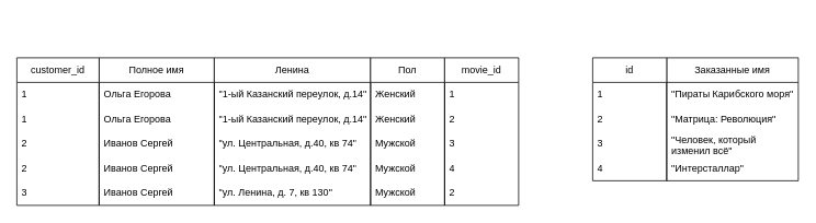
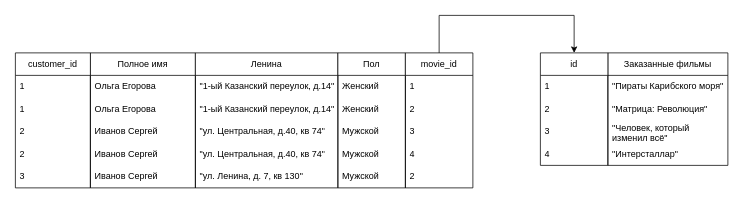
  <mxCell id="0" />
  <mxCell id="1" parent="0" />
  <mxCell id="2" value="Полное имя" style="swimlane;fontStyle=0;childLayout=stackLayout;horizontal=1;startSize=30;horizontalStack=0;resizeParent=1;resizeParentMax=0;resizeLast=0;collapsible=1;marginBottom=0;whiteSpace=wrap;html=1;" parent="1" vertex="1"><mxGeometry x="120" y="70" width="140" height="180" as="geometry" /></mxCell>
  <mxCell id="3" value="Ольга Егорова" style="text;strokeColor=none;fillColor=none;align=left;verticalAlign=middle;spacingLeft=4;spacingRight=4;overflow=hidden;points=[[0,0.5],[1,0.5]];portConstraint=eastwest;rotatable=0;whiteSpace=wrap;html=1;" parent="2" vertex="1"><mxGeometry y="30" width="140" height="30" as="geometry" /></mxCell>
  <mxCell id="4" value="Ольга Егорова" style="text;strokeColor=none;fillColor=none;align=left;verticalAlign=middle;spacingLeft=4;spacingRight=4;overflow=hidden;points=[[0,0.5],[1,0.5]];portConstraint=eastwest;rotatable=0;whiteSpace=wrap;html=1;" parent="2" vertex="1"><mxGeometry y="60" width="140" height="30" as="geometry" /></mxCell>
  <mxCell id="5" value="Иванов Сергей" style="text;strokeColor=none;fillColor=none;align=left;verticalAlign=middle;spacingLeft=4;spacingRight=4;overflow=hidden;points=[[0,0.5],[1,0.5]];portConstraint=eastwest;rotatable=0;whiteSpace=wrap;html=1;" vertex="1" parent="2"><mxGeometry y="90" width="140" height="30" as="geometry" /></mxCell>
  <mxCell id="6" value="Иванов Сергей" style="text;strokeColor=none;fillColor=none;align=left;verticalAlign=middle;spacingLeft=4;spacingRight=4;overflow=hidden;points=[[0,0.5],[1,0.5]];portConstraint=eastwest;rotatable=0;whiteSpace=wrap;html=1;" vertex="1" parent="2"><mxGeometry y="120" width="140" height="30" as="geometry" /></mxCell>
  <mxCell id="7" value="Иванов Сергей" style="text;strokeColor=none;fillColor=none;align=left;verticalAlign=middle;spacingLeft=4;spacingRight=4;overflow=hidden;points=[[0,0.5],[1,0.5]];portConstraint=eastwest;rotatable=0;whiteSpace=wrap;html=1;" vertex="1" parent="2"><mxGeometry y="150" width="140" height="30" as="geometry" /></mxCell>
  <mxCell id="8" value="Ленина" style="swimlane;fontStyle=0;childLayout=stackLayout;horizontal=1;startSize=30;horizontalStack=0;resizeParent=1;resizeParentMax=0;resizeLast=0;collapsible=1;marginBottom=0;whiteSpace=wrap;html=1;" parent="1" vertex="1"><mxGeometry x="260" y="70" width="190" height="180" as="geometry" /></mxCell>
  <mxCell id="9" value="&quot;1-ый Казанский переулок, д.14&quot;" style="text;strokeColor=none;fillColor=none;align=left;verticalAlign=middle;spacingLeft=4;spacingRight=4;overflow=hidden;points=[[0,0.5],[1,0.5]];portConstraint=eastwest;rotatable=0;whiteSpace=wrap;html=1;" parent="8" vertex="1"><mxGeometry y="30" width="190" height="30" as="geometry" /></mxCell>
  <mxCell id="10" value="&quot;1-ый Казанский переулок, д.14&quot;" style="text;strokeColor=none;fillColor=none;align=left;verticalAlign=middle;spacingLeft=4;spacingRight=4;overflow=hidden;points=[[0,0.5],[1,0.5]];portConstraint=eastwest;rotatable=0;whiteSpace=wrap;html=1;" parent="8" vertex="1"><mxGeometry y="60" width="190" height="30" as="geometry" /></mxCell>
  <mxCell id="11" value="&quot;ул. Центральная, д.40, кв 74&quot;" style="text;strokeColor=none;fillColor=none;align=left;verticalAlign=middle;spacingLeft=4;spacingRight=4;overflow=hidden;points=[[0,0.5],[1,0.5]];portConstraint=eastwest;rotatable=0;whiteSpace=wrap;html=1;" vertex="1" parent="8"><mxGeometry y="90" width="190" height="30" as="geometry" /></mxCell>
  <mxCell id="12" value="&quot;ул. Центральная, д.40, кв 74&quot;" style="text;strokeColor=none;fillColor=none;align=left;verticalAlign=middle;spacingLeft=4;spacingRight=4;overflow=hidden;points=[[0,0.5],[1,0.5]];portConstraint=eastwest;rotatable=0;whiteSpace=wrap;html=1;" vertex="1" parent="8"><mxGeometry y="120" width="190" height="30" as="geometry" /></mxCell>
  <mxCell id="13" value="&quot;ул. Ленина, д. 7, кв 130&quot;" style="text;strokeColor=none;fillColor=none;align=left;verticalAlign=middle;spacingLeft=4;spacingRight=4;overflow=hidden;points=[[0,0.5],[1,0.5]];portConstraint=eastwest;rotatable=0;whiteSpace=wrap;html=1;" parent="8" vertex="1"><mxGeometry y="150" width="190" height="30" as="geometry" /></mxCell>
- <mxCell id="14" value="Заказанные имя" style="swimlane;fontStyle=0;childLayout=stackLayout;horizontal=1;startSize=30;horizontalStack=0;resizeParent=1;resizeParentMax=0;resizeLast=0;collapsible=1;marginBottom=0;whiteSpace=wrap;html=1;" vertex="1" parent="1"><mxGeometry x="810" y="70" width="160" height="150" as="geometry" /></mxCell>
+ <mxCell id="14" value="Заказанные фильмы" style="swimlane;fontStyle=0;childLayout=stackLayout;horizontal=1;startSize=30;horizontalStack=0;resizeParent=1;resizeParentMax=0;resizeLast=0;collapsible=1;marginBottom=0;whiteSpace=wrap;html=1;" vertex="1" parent="1"><mxGeometry x="810" y="70" width="160" height="150" as="geometry" /></mxCell>
  <mxCell id="15" value="&quot;Пираты Карибского моря&quot;" style="text;strokeColor=none;fillColor=none;align=left;verticalAlign=middle;spacingLeft=4;spacingRight=4;overflow=hidden;points=[[0,0.5],[1,0.5]];portConstraint=eastwest;rotatable=0;whiteSpace=wrap;html=1;" vertex="1" parent="14"><mxGeometry y="30" width="160" height="30" as="geometry" /></mxCell>
  <mxCell id="16" value="&quot;Матрица: Революция&quot;" style="text;strokeColor=none;fillColor=none;align=left;verticalAlign=middle;spacingLeft=4;spacingRight=4;overflow=hidden;points=[[0,0.5],[1,0.5]];portConstraint=eastwest;rotatable=0;whiteSpace=wrap;html=1;" vertex="1" parent="14"><mxGeometry y="60" width="160" height="30" as="geometry" /></mxCell>
  <mxCell id="17" value="&quot;Человек, который изменил всё&quot;" style="text;strokeColor=none;fillColor=none;align=left;verticalAlign=middle;spacingLeft=4;spacingRight=4;overflow=hidden;points=[[0,0.5],[1,0.5]];portConstraint=eastwest;rotatable=0;whiteSpace=wrap;html=1;" vertex="1" parent="14"><mxGeometry y="90" width="160" height="30" as="geometry" /></mxCell>
  <mxCell id="18" value="&quot;Интерсталлар&quot;" style="text;strokeColor=none;fillColor=none;align=left;verticalAlign=middle;spacingLeft=4;spacingRight=4;overflow=hidden;points=[[0,0.5],[1,0.5]];portConstraint=eastwest;rotatable=0;whiteSpace=wrap;html=1;" vertex="1" parent="14"><mxGeometry y="120" width="160" height="30" as="geometry" /></mxCell>
  <mxCell id="19" value="Пол" style="swimlane;fontStyle=0;childLayout=stackLayout;horizontal=1;startSize=30;horizontalStack=0;resizeParent=1;resizeParentMax=0;resizeLast=0;collapsible=1;marginBottom=0;whiteSpace=wrap;html=1;" vertex="1" parent="1"><mxGeometry x="450" y="70" width="90" height="180" as="geometry" /></mxCell>
  <mxCell id="20" value="Женский" style="text;strokeColor=none;fillColor=none;align=left;verticalAlign=middle;spacingLeft=4;spacingRight=4;overflow=hidden;points=[[0,0.5],[1,0.5]];portConstraint=eastwest;rotatable=0;whiteSpace=wrap;html=1;" vertex="1" parent="19"><mxGeometry y="30" width="90" height="30" as="geometry" /></mxCell>
  <mxCell id="21" value="Женский" style="text;strokeColor=none;fillColor=none;align=left;verticalAlign=middle;spacingLeft=4;spacingRight=4;overflow=hidden;points=[[0,0.5],[1,0.5]];portConstraint=eastwest;rotatable=0;whiteSpace=wrap;html=1;" vertex="1" parent="19"><mxGeometry y="60" width="90" height="30" as="geometry" /></mxCell>
  <mxCell id="22" value="Мужской" style="text;strokeColor=none;fillColor=none;align=left;verticalAlign=middle;spacingLeft=4;spacingRight=4;overflow=hidden;points=[[0,0.5],[1,0.5]];portConstraint=eastwest;rotatable=0;whiteSpace=wrap;html=1;" vertex="1" parent="19"><mxGeometry y="90" width="90" height="30" as="geometry" /></mxCell>
  <mxCell id="23" value="Мужской" style="text;strokeColor=none;fillColor=none;align=left;verticalAlign=middle;spacingLeft=4;spacingRight=4;overflow=hidden;points=[[0,0.5],[1,0.5]];portConstraint=eastwest;rotatable=0;whiteSpace=wrap;html=1;" vertex="1" parent="19"><mxGeometry y="120" width="90" height="30" as="geometry" /></mxCell>
  <mxCell id="24" value="Мужской" style="text;strokeColor=none;fillColor=none;align=left;verticalAlign=middle;spacingLeft=4;spacingRight=4;overflow=hidden;points=[[0,0.5],[1,0.5]];portConstraint=eastwest;rotatable=0;whiteSpace=wrap;html=1;" vertex="1" parent="19"><mxGeometry y="150" width="90" height="30" as="geometry" /></mxCell>
  <mxCell id="25" value="customer_id" style="swimlane;fontStyle=0;childLayout=stackLayout;horizontal=1;startSize=30;horizontalStack=0;resizeParent=1;resizeParentMax=0;resizeLast=0;collapsible=1;marginBottom=0;whiteSpace=wrap;html=1;" vertex="1" parent="1"><mxGeometry x="20" y="70" width="100" height="180" as="geometry" /></mxCell>
  <mxCell id="26" value="1" style="text;strokeColor=none;fillColor=none;align=left;verticalAlign=middle;spacingLeft=4;spacingRight=4;overflow=hidden;points=[[0,0.5],[1,0.5]];portConstraint=eastwest;rotatable=0;whiteSpace=wrap;html=1;" vertex="1" parent="25"><mxGeometry y="30" width="100" height="30" as="geometry" /></mxCell>
  <mxCell id="27" value="1" style="text;strokeColor=none;fillColor=none;align=left;verticalAlign=middle;spacingLeft=4;spacingRight=4;overflow=hidden;points=[[0,0.5],[1,0.5]];portConstraint=eastwest;rotatable=0;whiteSpace=wrap;html=1;" vertex="1" parent="25"><mxGeometry y="60" width="100" height="30" as="geometry" /></mxCell>
  <mxCell id="28" value="2" style="text;strokeColor=none;fillColor=none;align=left;verticalAlign=middle;spacingLeft=4;spacingRight=4;overflow=hidden;points=[[0,0.5],[1,0.5]];portConstraint=eastwest;rotatable=0;whiteSpace=wrap;html=1;" vertex="1" parent="25"><mxGeometry y="90" width="100" height="30" as="geometry" /></mxCell>
  <mxCell id="29" value="2" style="text;strokeColor=none;fillColor=none;align=left;verticalAlign=middle;spacingLeft=4;spacingRight=4;overflow=hidden;points=[[0,0.5],[1,0.5]];portConstraint=eastwest;rotatable=0;whiteSpace=wrap;html=1;" vertex="1" parent="25"><mxGeometry y="120" width="100" height="30" as="geometry" /></mxCell>
  <mxCell id="30" value="3" style="text;strokeColor=none;fillColor=none;align=left;verticalAlign=middle;spacingLeft=4;spacingRight=4;overflow=hidden;points=[[0,0.5],[1,0.5]];portConstraint=eastwest;rotatable=0;whiteSpace=wrap;html=1;" vertex="1" parent="25"><mxGeometry y="150" width="100" height="30" as="geometry" /></mxCell>
  <mxCell id="31" value="movie_id" style="swimlane;fontStyle=0;childLayout=stackLayout;horizontal=1;startSize=30;horizontalStack=0;resizeParent=1;resizeParentMax=0;resizeLast=0;collapsible=1;marginBottom=0;whiteSpace=wrap;html=1;" vertex="1" parent="1"><mxGeometry x="540" y="70" width="90" height="180" as="geometry" /></mxCell>
  <mxCell id="32" value="1" style="text;strokeColor=none;fillColor=none;align=left;verticalAlign=middle;spacingLeft=4;spacingRight=4;overflow=hidden;points=[[0,0.5],[1,0.5]];portConstraint=eastwest;rotatable=0;whiteSpace=wrap;html=1;" vertex="1" parent="31"><mxGeometry y="30" width="90" height="30" as="geometry" /></mxCell>
  <mxCell id="33" value="2" style="text;strokeColor=none;fillColor=none;align=left;verticalAlign=middle;spacingLeft=4;spacingRight=4;overflow=hidden;points=[[0,0.5],[1,0.5]];portConstraint=eastwest;rotatable=0;whiteSpace=wrap;html=1;" vertex="1" parent="31"><mxGeometry y="60" width="90" height="30" as="geometry" /></mxCell>
  <mxCell id="34" value="3" style="text;strokeColor=none;fillColor=none;align=left;verticalAlign=middle;spacingLeft=4;spacingRight=4;overflow=hidden;points=[[0,0.5],[1,0.5]];portConstraint=eastwest;rotatable=0;whiteSpace=wrap;html=1;" vertex="1" parent="31"><mxGeometry y="90" width="90" height="30" as="geometry" /></mxCell>
  <mxCell id="35" value="4" style="text;strokeColor=none;fillColor=none;align=left;verticalAlign=middle;spacingLeft=4;spacingRight=4;overflow=hidden;points=[[0,0.5],[1,0.5]];portConstraint=eastwest;rotatable=0;whiteSpace=wrap;html=1;" vertex="1" parent="31"><mxGeometry y="120" width="90" height="30" as="geometry" /></mxCell>
  <mxCell id="36" value="2" style="text;strokeColor=none;fillColor=none;align=left;verticalAlign=middle;spacingLeft=4;spacingRight=4;overflow=hidden;points=[[0,0.5],[1,0.5]];portConstraint=eastwest;rotatable=0;whiteSpace=wrap;html=1;" vertex="1" parent="31"><mxGeometry y="150" width="90" height="30" as="geometry" /></mxCell>
  <mxCell id="37" value="id" style="swimlane;fontStyle=0;childLayout=stackLayout;horizontal=1;startSize=30;horizontalStack=0;resizeParent=1;resizeParentMax=0;resizeLast=0;collapsible=1;marginBottom=0;whiteSpace=wrap;html=1;" vertex="1" parent="1"><mxGeometry x="720" y="70" width="90" height="150" as="geometry" /></mxCell>
  <mxCell id="38" value="1" style="text;strokeColor=none;fillColor=none;align=left;verticalAlign=middle;spacingLeft=4;spacingRight=4;overflow=hidden;points=[[0,0.5],[1,0.5]];portConstraint=eastwest;rotatable=0;whiteSpace=wrap;html=1;" vertex="1" parent="37"><mxGeometry y="30" width="90" height="30" as="geometry" /></mxCell>
  <mxCell id="39" value="2" style="text;strokeColor=none;fillColor=none;align=left;verticalAlign=middle;spacingLeft=4;spacingRight=4;overflow=hidden;points=[[0,0.5],[1,0.5]];portConstraint=eastwest;rotatable=0;whiteSpace=wrap;html=1;" vertex="1" parent="37"><mxGeometry y="60" width="90" height="30" as="geometry" /></mxCell>
  <mxCell id="40" value="3" style="text;strokeColor=none;fillColor=none;align=left;verticalAlign=middle;spacingLeft=4;spacingRight=4;overflow=hidden;points=[[0,0.5],[1,0.5]];portConstraint=eastwest;rotatable=0;whiteSpace=wrap;html=1;" vertex="1" parent="37"><mxGeometry y="90" width="90" height="30" as="geometry" /></mxCell>
  <mxCell id="41" value="4" style="text;strokeColor=none;fillColor=none;align=left;verticalAlign=middle;spacingLeft=4;spacingRight=4;overflow=hidden;points=[[0,0.5],[1,0.5]];portConstraint=eastwest;rotatable=0;whiteSpace=wrap;html=1;" vertex="1" parent="37"><mxGeometry y="120" width="90" height="30" as="geometry" /></mxCell>
+ <mxCell id="42" value="" style="endArrow=classic;html=1;rounded=0;exitX=0.5;exitY=0;exitDx=0;exitDy=0;entryX=0.5;entryY=0;entryDx=0;entryDy=0;edgeStyle=orthogonalEdgeStyle;" edge="1" parent="1" source="31" target="37"><mxGeometry width="50" height="50" relative="1" as="geometry"><mxPoint x="520" y="500" as="sourcePoint" /><mxPoint x="470" y="550" as="targetPoint" /><Array as="points"><mxPoint x="585" y="20" /><mxPoint x="765" y="20" /></Array></mxGeometry></mxCell>
